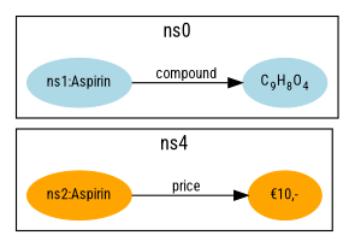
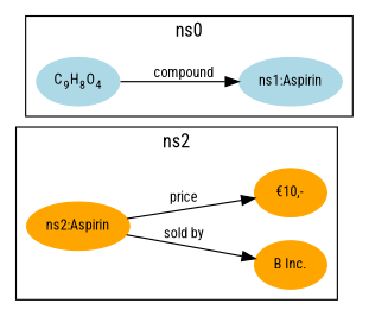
  digraph {
    fontname="Roboto Condensed"
    rankdir=LR
    node [color=orange fontname="Roboto Condensed" fontsize=11.0 style=filled]
    edge [fontname="Roboto Condensed" fontsize=11.0]
    n1 [label=<ns2:Aspirin>]
+   n2 [label=<B Inc.>]
    n3 [label=<€10,->]
    n4 [color=lightblue label=<C<SUB>9</SUB>H<SUB>8</SUB>O<SUB>4</SUB>>]
    n5 [color=lightblue label=<ns1:Aspirin>]
    subgraph cluster_1 {
-     label=ns4
+     label=ns2
      n1
+     n2
      n3
    }
    subgraph cluster_2 {
      label=ns0
      n4
      n5
    }
+   n1 -> n2 [label=<sold by>]
    n1 -> n3 [label=<price>]
-   n5 -> n4 [label=<compound>]
+   n4 -> n5 [label=<compound>]
  }
